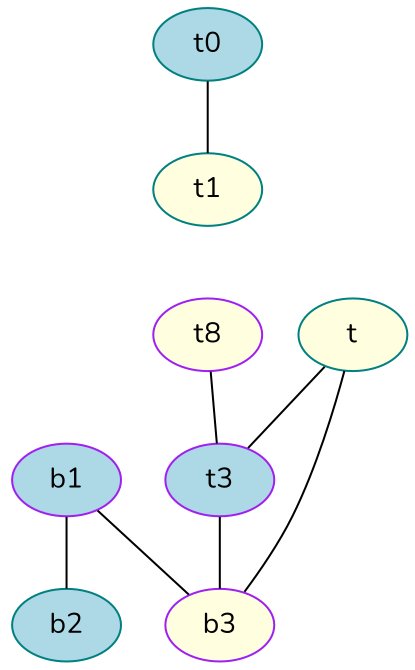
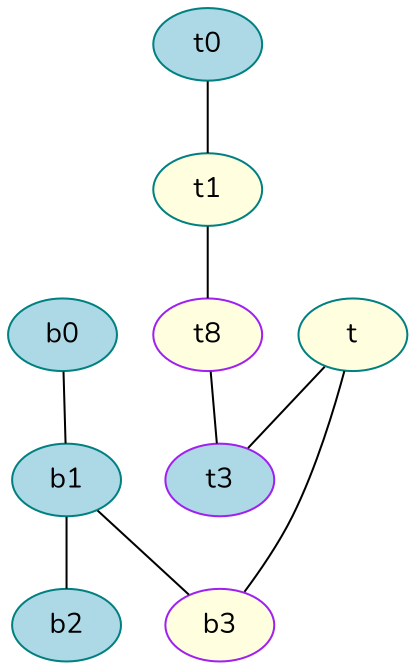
  strict graph {
    fontname=Nunito
    node [color=teal fillcolor=lightblue fontname=Nunito style=filled]
    edge [fontname=Nunito]
    t0
    t1 [fillcolor=lightyellow]
-   b1 [color=purple]
+   b0
+   b1
    t [fillcolor=lightyellow]
    t3 [color=purple]
    b3 [color=purple fillcolor=lightyellow]
    n8 [color=purple fillcolor=lightyellow label=t8]
    b2
    t0 -- t1
+   t1 -- n8
+   b0 -- b1
    b1 -- b3
    b1 -- b2
    t -- t3
    t -- b3
-   t3 -- b3
    n8 -- t3
  }
